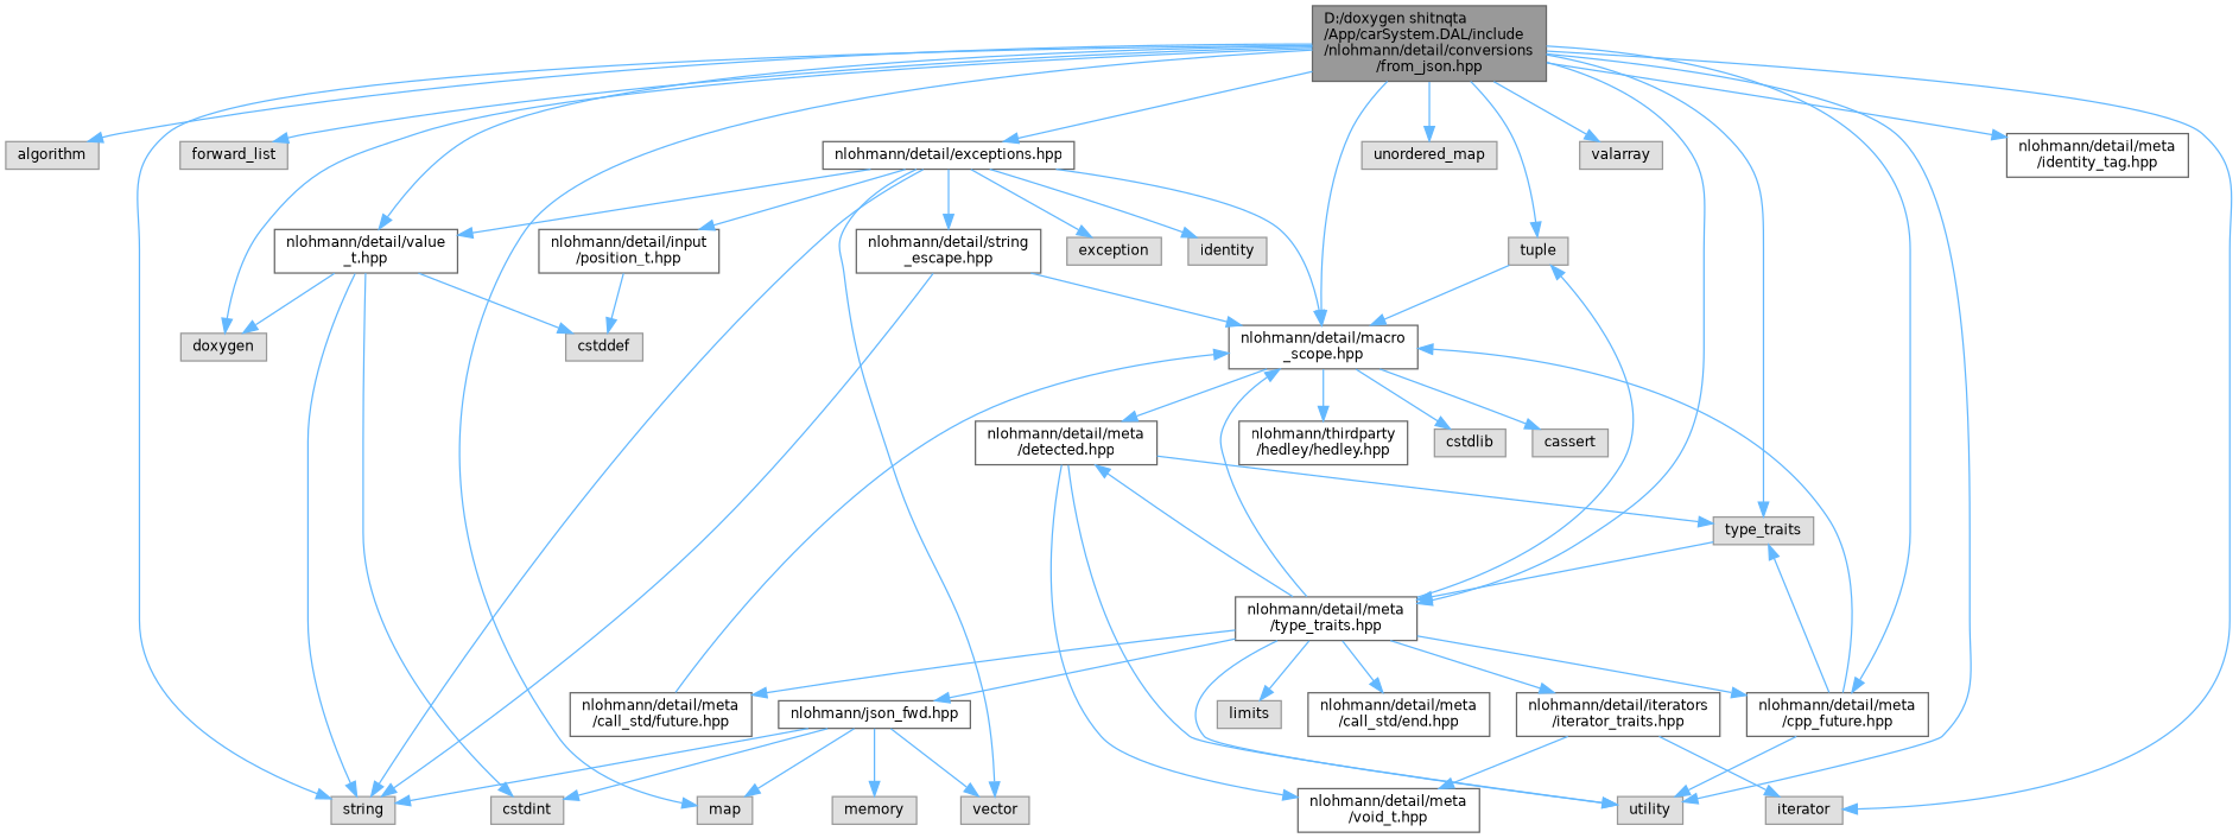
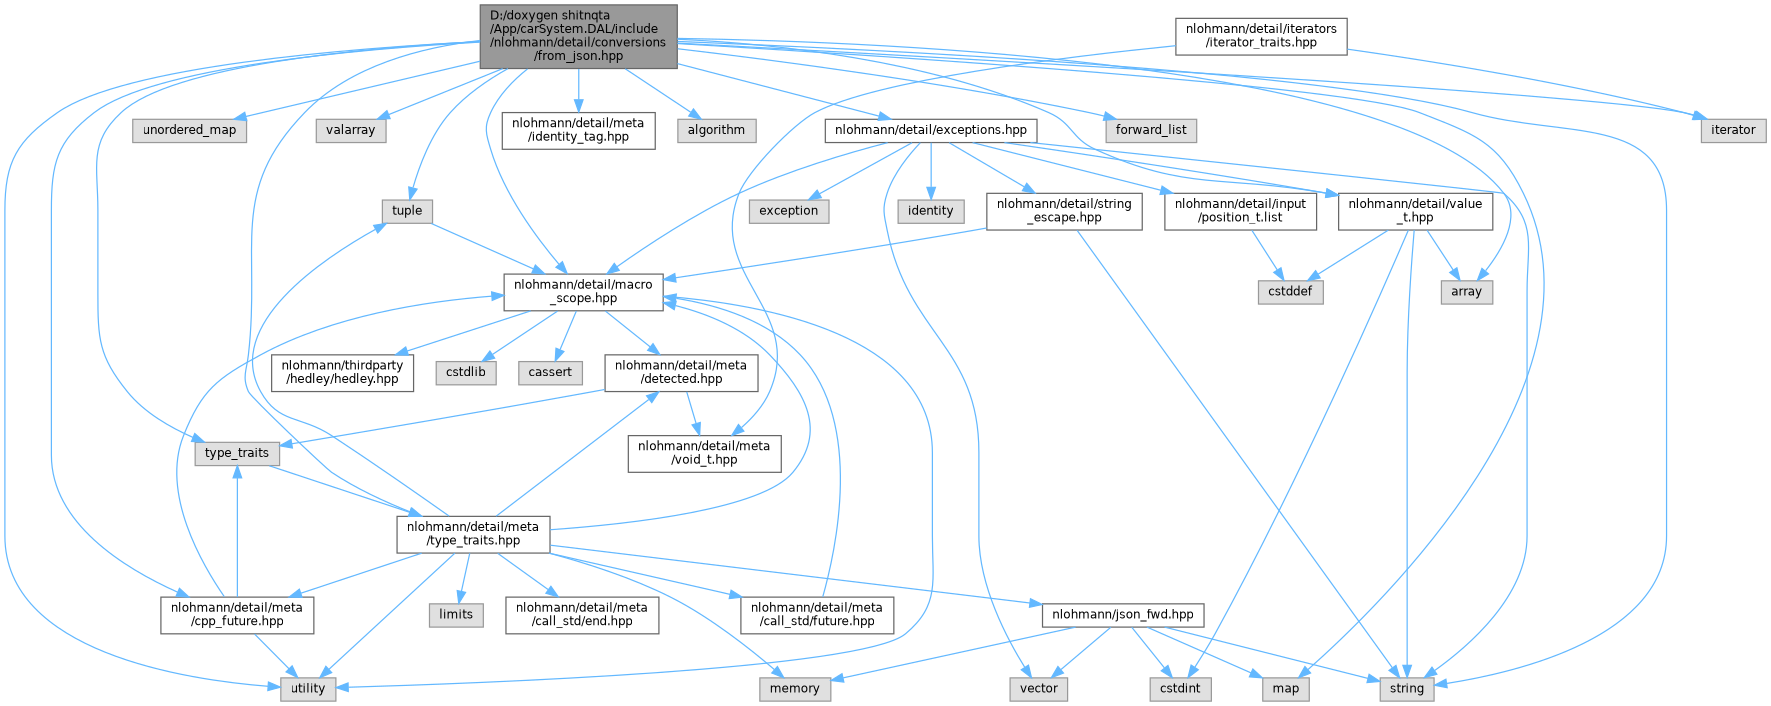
  digraph {
    node [color=grey60 fillcolor="#E0E0E0" fontname=Helvetica fontsize=10 shape=box style=filled]
    edge [color=steelblue1 fontname=Helvetica fontsize=10 labelfontname=Helvetica labelfontsize=10 style=solid]
    n1 [color=gray40 fillcolor=grey60 fontcolor=black height=0.2 label="D:/doxygen shitnqta\l/App/carSystem.DAL/include\l/nlohmann/detail/conversions\l/from_json.hpp" width=0.4]
    n2 [height=0.2 label=algorithm width=0.4]
-   n3 [height=0.2 label=doxygen width=0.4]
+   n3 [height=0.2 label=array width=0.4]
    n4 [height=0.2 label=forward_list width=0.4]
    n5 [height=0.2 label=iterator width=0.4]
    n6 [height=0.2 label=map width=0.4]
    n7 [height=0.2 label=string width=0.4]
    n8 [height=0.2 label=tuple width=0.4]
    n9 [height=0.2 label=type_traits width=0.4]
    n10 [height=0.2 label=unordered_map width=0.4]
    n11 [height=0.2 label=utility width=0.4]
    n12 [height=0.2 label=valarray width=0.4]
    n13 [color=grey40 fillcolor=white height=0.2 label="nlohmann/detail/exceptions.hpp" width=0.4]
    n14 [color=grey40 fillcolor=white height=0.2 label="nlohmann/detail/value\l_t.hpp" width=0.4]
    n15 [color=grey40 fillcolor=white height=0.2 label="nlohmann/detail/macro\l_scope.hpp" width=0.4]
    n16 [color=grey40 fillcolor=white height=0.2 label="nlohmann/detail/meta\l/cpp_future.hpp" width=0.4]
    n17 [color=grey40 fillcolor=white height=0.2 label="nlohmann/detail/meta\l/identity_tag.hpp" width=0.4]
    n18 [color=grey40 fillcolor=white height=0.2 label="nlohmann/detail/meta\l/type_traits.hpp" width=0.4]
    n19 [height=0.2 label=exception width=0.4]
    n20 [height=0.2 label=identity width=0.4]
    n21 [height=0.2 label=vector width=0.4]
    n22 [color=grey40 fillcolor=white height=0.2 label="nlohmann/detail/string\l_escape.hpp" width=0.4]
-   n23 [color=grey40 fillcolor=white height=0.2 label="nlohmann/detail/input\l/position_t.hpp" width=0.4]
+   n23 [color=grey40 fillcolor=white height=0.2 label="nlohmann/detail/input\l/position_t.list" width=0.4]
    n24 [height=0.2 label=cstddef width=0.4]
    n25 [height=0.2 label=cstdint width=0.4]
    n26 [color=grey40 fillcolor=white height=0.2 label="nlohmann/thirdparty\l/hedley/hedley.hpp" width=0.4]
    n27 [color=grey40 fillcolor=white height=0.2 label="nlohmann/detail/meta\l/detected.hpp" width=0.4]
    n28 [height=0.2 label=cstdlib width=0.4]
    n29 [height=0.2 label=cassert width=0.4]
    n30 [height=0.2 label=limits width=0.4]
    n31 [color=grey40 fillcolor=white height=0.2 label="nlohmann/detail/iterators\l/iterator_traits.hpp" width=0.4]
    n32 [color=grey40 fillcolor=white height=0.2 label="nlohmann/detail/meta\l/call_std/future.hpp" width=0.4]
    n33 [color=grey40 fillcolor=white height=0.2 label="nlohmann/detail/meta\l/call_std/end.hpp" width=0.4]
    n34 [color=grey40 fillcolor=white height=0.2 label="nlohmann/json_fwd.hpp" width=0.4]
    n35 [color=grey40 fillcolor=white height=0.2 label="nlohmann/detail/meta\l/void_t.hpp" width=0.4]
    n36 [height=0.2 label=memory width=0.4]
    n1 -> n2
    n1 -> n3
    n1 -> n4
    n1 -> n5
    n1 -> n6
    n1 -> n7
    n1 -> n8
    n1 -> n9
    n1 -> n10
    n1 -> n11
    n1 -> n12
    n1 -> n13
    n1 -> n14
    n1 -> n15
    n1 -> n16
    n1 -> n17
    n1 -> n18
    n8 -> n15
    n9 -> n18
    n13 -> n7
    n13 -> n14
    n13 -> n15
    n13 -> n19
    n13 -> n20
    n13 -> n21
    n13 -> n22
    n13 -> n23
    n14 -> n3
    n14 -> n7
    n14 -> n24
    n14 -> n25
-   n27 -> n11
+   n15 -> n11
    n15 -> n26
    n15 -> n27
    n15 -> n28
    n15 -> n29
    n16 -> n9
    n16 -> n11
    n16 -> n15
    n18 -> n8
    n18 -> n11
    n18 -> n15
    n18 -> n16
    n18 -> n27
    n18 -> n30
-   n18 -> n31
+   n18 -> n36
    n18 -> n32
    n18 -> n33
    n18 -> n34
    n22 -> n7
    n22 -> n15
    n23 -> n24
    n27 -> n9
    n27 -> n35
    n31 -> n5
    n31 -> n35
    n32 -> n15
    n34 -> n6
    n34 -> n7
    n34 -> n21
    n34 -> n25
    n34 -> n36
  }
